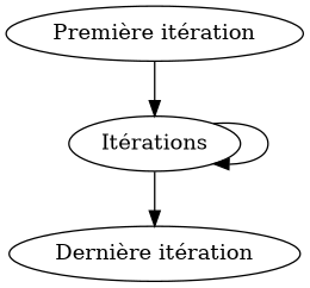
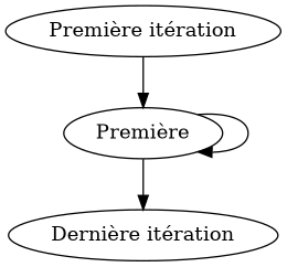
  digraph {
    fontname=cmr10
    n1 [label="Première itération"]
-   n2 [label="Itérations"]
+   n2 [label="Première"]
    n3 [label="Dernière itération"]
    n1 -> n2
    n2 -> n2
    n2 -> n3
  }
